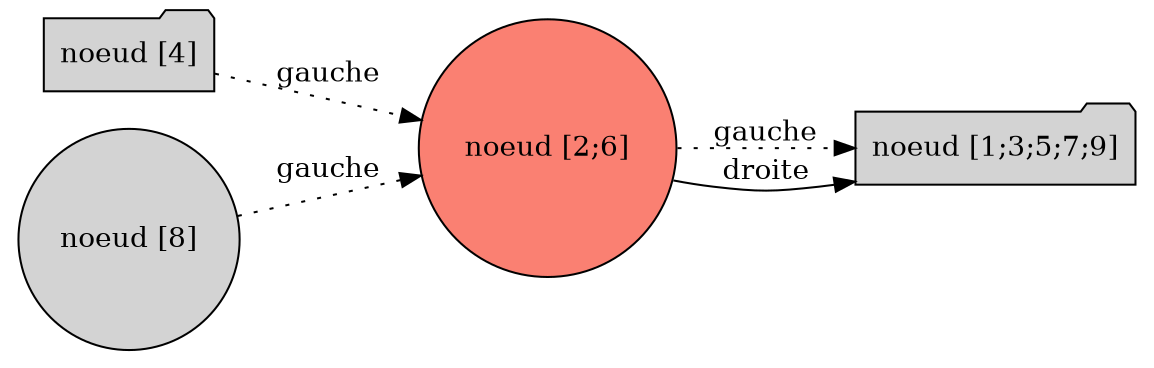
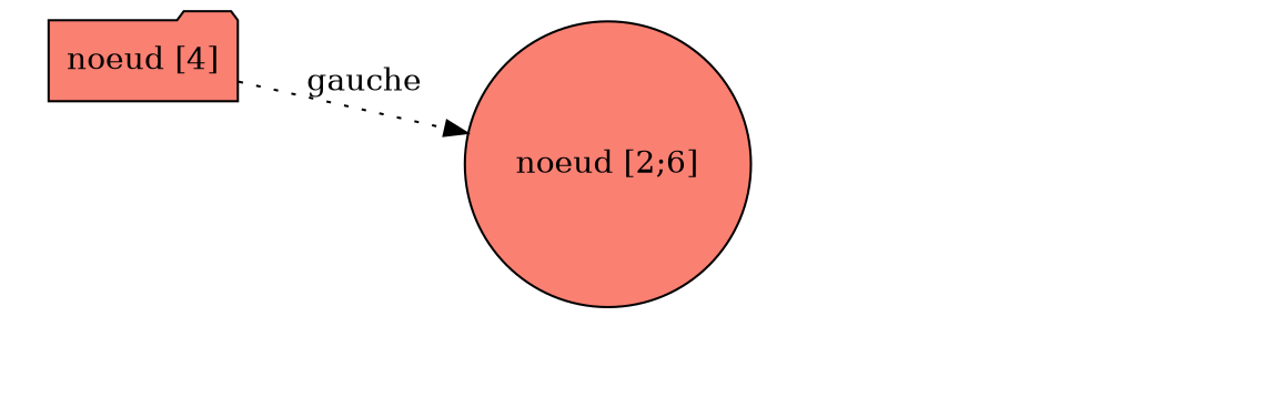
  digraph {
    rankdir=LR
    node [fillcolor=salmon shape=circle style=filled]
    edge [arrowhead=normal style=dotted]
    "noeud [2;6]"
-   "noeud [4]" [fillcolor=lightgrey shape=folder]
-   "noeud [1;3;5;7;9]" [fillcolor=lightgrey shape=folder]
-   "noeud [8]" [fillcolor=lightgrey]
-   "noeud [2;6]" -> "noeud [1;3;5;7;9]" [label=gauche]
-   "noeud [2;6]" -> "noeud [1;3;5;7;9]" [label=droite style=solid]
+   "noeud [4]" [shape=folder]
    "noeud [4]" -> "noeud [2;6]" [label=gauche]
-   "noeud [8]" -> "noeud [2;6]" [label=gauche]
  }
